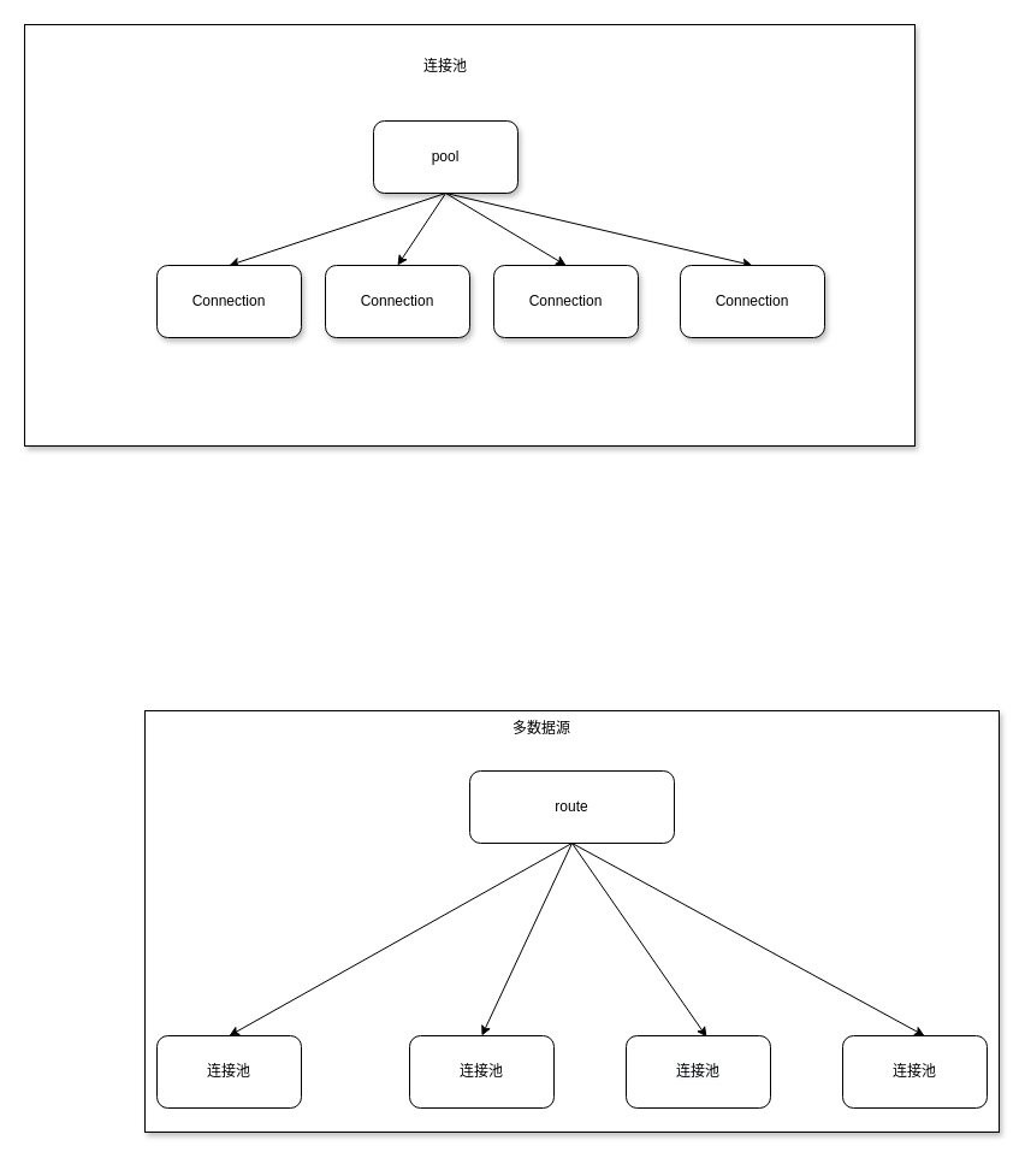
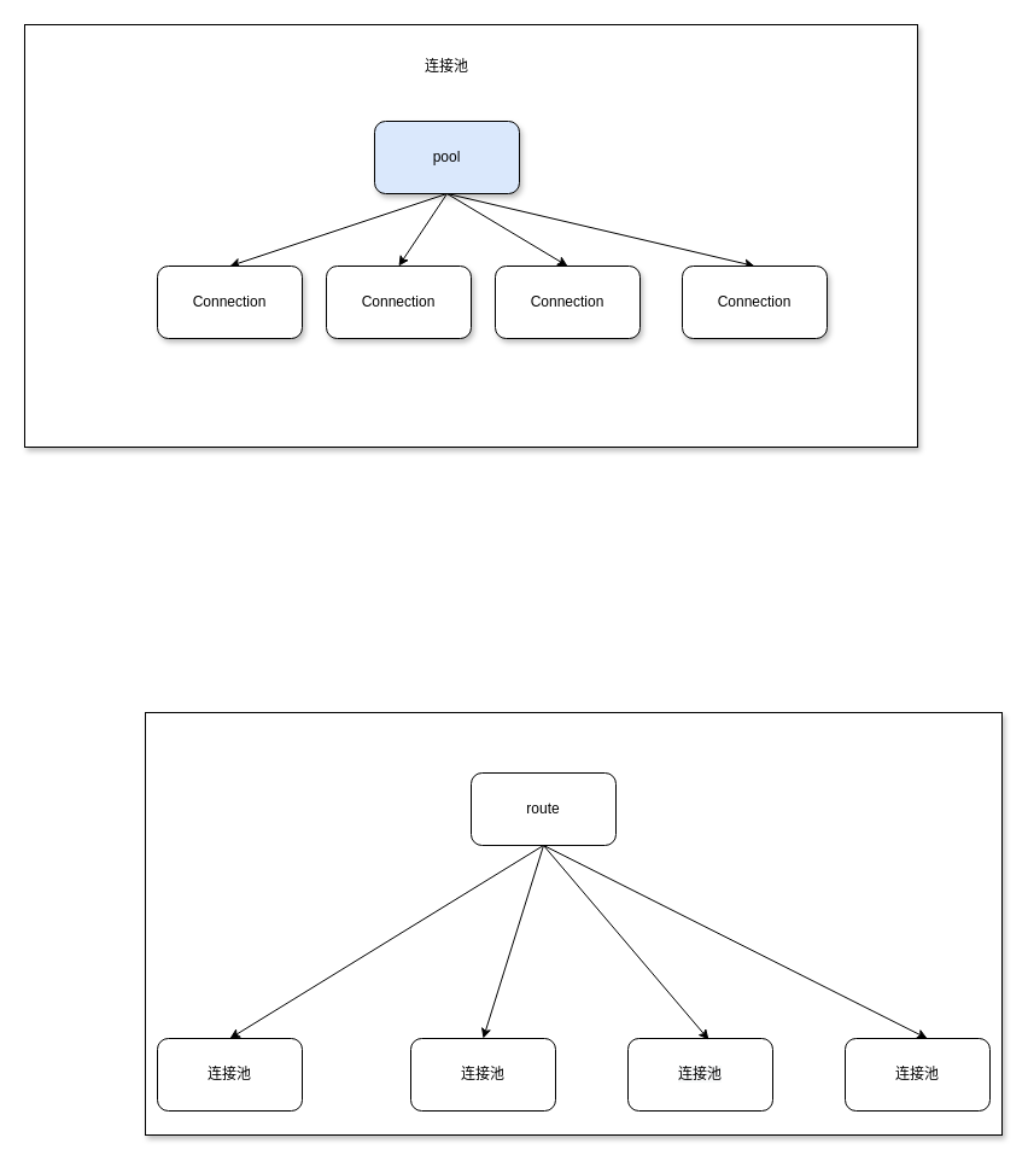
  <mxCell id="0" />
  <mxCell id="1" parent="0" />
  <mxCell id="2" value="" style="rounded=0;whiteSpace=wrap;html=1;shadow=1;" vertex="1" parent="1"><mxGeometry x="120" y="590" width="710" height="350" as="geometry" /></mxCell>
  <mxCell id="3" value="" style="rounded=0;whiteSpace=wrap;html=1;shadow=1;" vertex="1" parent="1"><mxGeometry x="20" y="20" width="740" height="350" as="geometry" /></mxCell>
  <mxCell id="4" value="连接池" style="rounded=1;whiteSpace=wrap;html=1;" vertex="1" parent="1"><mxGeometry x="340" y="860" width="120" height="60" as="geometry" /></mxCell>
  <mxCell id="5" value="连接池" style="rounded=1;whiteSpace=wrap;html=1;" vertex="1" parent="1"><mxGeometry x="130" y="860" width="120" height="60" as="geometry" /></mxCell>
  <mxCell id="6" value="&#10;&#10;&lt;span style=&quot;color: rgb(0, 0, 0); font-family: helvetica; font-size: 12px; font-style: normal; font-weight: 400; letter-spacing: normal; text-align: center; text-indent: 0px; text-transform: none; word-spacing: 0px; background-color: rgb(248, 249, 250); display: inline; float: none;&quot;&gt;连接池&lt;/span&gt;&#10;&#10;" style="rounded=1;whiteSpace=wrap;html=1;" vertex="1" parent="1"><mxGeometry x="520" y="860" width="120" height="60" as="geometry" /></mxCell>
  <mxCell id="7" value="连接池" style="rounded=1;whiteSpace=wrap;html=1;" vertex="1" parent="1"><mxGeometry x="700" y="860" width="120" height="60" as="geometry" /></mxCell>
  <mxCell id="8" style="edgeStyle=none;rounded=0;orthogonalLoop=1;jettySize=auto;html=1;exitX=0.5;exitY=1;exitDx=0;exitDy=0;entryX=0.5;entryY=0;entryDx=0;entryDy=0;" edge="1" parent="1" source="12" target="5"><mxGeometry relative="1" as="geometry" /></mxCell>
  <mxCell id="9" style="edgeStyle=none;rounded=0;orthogonalLoop=1;jettySize=auto;html=1;exitX=0.5;exitY=1;exitDx=0;exitDy=0;entryX=0.5;entryY=0;entryDx=0;entryDy=0;" edge="1" parent="1" source="12" target="4"><mxGeometry relative="1" as="geometry" /></mxCell>
  <mxCell id="10" style="edgeStyle=none;rounded=0;orthogonalLoop=1;jettySize=auto;html=1;exitX=0.5;exitY=1;exitDx=0;exitDy=0;entryX=0.558;entryY=0.017;entryDx=0;entryDy=0;entryPerimeter=0;" edge="1" parent="1" source="12" target="6"><mxGeometry relative="1" as="geometry" /></mxCell>
  <mxCell id="11" style="edgeStyle=none;rounded=0;orthogonalLoop=1;jettySize=auto;html=1;exitX=0.5;exitY=1;exitDx=0;exitDy=0;entryX=0.567;entryY=0;entryDx=0;entryDy=0;entryPerimeter=0;" edge="1" parent="1" source="12" target="7"><mxGeometry relative="1" as="geometry" /></mxCell>
- <mxCell id="12" value="route" style="rounded=1;whiteSpace=wrap;html=1;" vertex="1" parent="1"><mxGeometry x="390" y="640" width="170" height="60" as="geometry" /></mxCell>
+ <mxCell id="12" value="route" style="rounded=1;whiteSpace=wrap;html=1;" vertex="1" parent="1"><mxGeometry x="390" y="640" width="120" height="60" as="geometry" /></mxCell>
  <mxCell id="13" style="edgeStyle=none;rounded=0;orthogonalLoop=1;jettySize=auto;html=1;exitX=0.5;exitY=1;exitDx=0;exitDy=0;entryX=0.5;entryY=0;entryDx=0;entryDy=0;" edge="1" parent="1" source="17" target="19"><mxGeometry relative="1" as="geometry" /></mxCell>
  <mxCell id="14" style="edgeStyle=none;rounded=0;orthogonalLoop=1;jettySize=auto;html=1;exitX=0.5;exitY=1;exitDx=0;exitDy=0;entryX=0.5;entryY=0;entryDx=0;entryDy=0;" edge="1" parent="1" source="17" target="18"><mxGeometry relative="1" as="geometry" /></mxCell>
  <mxCell id="15" style="edgeStyle=none;rounded=0;orthogonalLoop=1;jettySize=auto;html=1;exitX=0.5;exitY=1;exitDx=0;exitDy=0;entryX=0.5;entryY=0;entryDx=0;entryDy=0;" edge="1" parent="1" source="17" target="20"><mxGeometry relative="1" as="geometry" /></mxCell>
  <mxCell id="16" style="edgeStyle=none;rounded=0;orthogonalLoop=1;jettySize=auto;html=1;exitX=0.5;exitY=1;exitDx=0;exitDy=0;entryX=0.5;entryY=0;entryDx=0;entryDy=0;" edge="1" parent="1" source="17" target="21"><mxGeometry relative="1" as="geometry" /></mxCell>
- <mxCell id="17" value="pool" style="rounded=1;whiteSpace=wrap;html=1;shadow=1;" vertex="1" parent="1"><mxGeometry x="310" width="120" height="60" as="geometry" y="100" /></mxCell>
+ <mxCell id="17" value="pool" style="rounded=1;whiteSpace=wrap;html=1;shadow=1;fillColor=#dae8fc;" vertex="1" parent="1"><mxGeometry x="310" width="120" height="60" as="geometry" y="100" /></mxCell>
  <mxCell id="18" value="&lt;span&gt;Connection&lt;/span&gt;" style="rounded=1;whiteSpace=wrap;html=1;shadow=1;" vertex="1" parent="1"><mxGeometry x="270" y="220" width="120" height="60" as="geometry" /></mxCell>
  <mxCell id="19" value="Connection" style="rounded=1;whiteSpace=wrap;html=1;shadow=1;" vertex="1" parent="1"><mxGeometry x="130" y="220" width="120" height="60" as="geometry" /></mxCell>
  <mxCell id="20" value="&lt;span&gt;Connection&lt;/span&gt;" style="rounded=1;whiteSpace=wrap;html=1;shadow=1;" vertex="1" parent="1"><mxGeometry x="410" y="220" width="120" height="60" as="geometry" /></mxCell>
  <mxCell id="21" value="&lt;span&gt;Connection&lt;/span&gt;" style="rounded=1;whiteSpace=wrap;html=1;shadow=1;" vertex="1" parent="1"><mxGeometry x="565" y="220" width="120" height="60" as="geometry" /></mxCell>
  <mxCell id="22" value="连接池" style="text;html=1;strokeColor=none;fillColor=none;align=center;verticalAlign=middle;whiteSpace=wrap;rounded=0;shadow=1;" vertex="1" parent="1"><mxGeometry x="340" y="40" width="60" height="30" as="geometry" /></mxCell>
- <mxCell id="23" value="多数据源" style="text;html=1;strokeColor=none;fillColor=none;align=center;verticalAlign=middle;whiteSpace=wrap;rounded=0;shadow=1;" vertex="1" parent="1"><mxGeometry x="420" y="590" width="60" height="30" as="geometry" /></mxCell>
